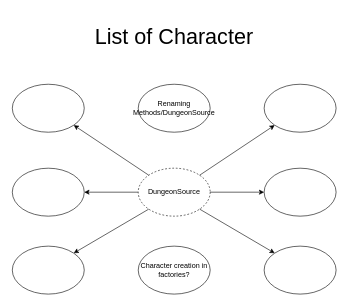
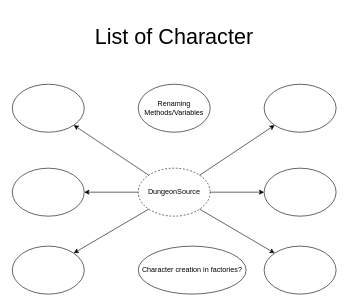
  <mxCell id="0" />
  <mxCell id="1" parent="0" />
  <mxCell id="2" value="DungeonSource" style="ellipse;whiteSpace=wrap;html=1;dashed=1;" parent="1" vertex="1"><mxGeometry x="230" y="280" width="120" height="80" as="geometry" /></mxCell>
- <mxCell id="3" value="Renaming Methods/DungeonSource" style="ellipse;whiteSpace=wrap;html=1;" parent="1" vertex="1"><mxGeometry x="230" y="140" width="120" height="80" as="geometry" /></mxCell>
+ <mxCell id="3" value="Renaming Methods/Variables" style="ellipse;whiteSpace=wrap;html=1;" parent="1" vertex="1"><mxGeometry x="230" y="140" width="120" height="80" as="geometry" /></mxCell>
  <mxCell id="4" value="" style="ellipse;whiteSpace=wrap;html=1;" parent="1" vertex="1"><mxGeometry x="20" y="140" width="120" height="80" as="geometry" /></mxCell>
  <mxCell id="5" value="" style="ellipse;whiteSpace=wrap;html=1;" parent="1" vertex="1"><mxGeometry x="440" y="280" width="120" height="80" as="geometry" /></mxCell>
  <mxCell id="6" value="" style="ellipse;whiteSpace=wrap;html=1;" parent="1" vertex="1"><mxGeometry x="20" y="280" width="120" height="80" as="geometry" /></mxCell>
  <mxCell id="7" value="" style="ellipse;whiteSpace=wrap;html=1;" parent="1" vertex="1"><mxGeometry x="440" y="410" width="120" height="80" as="geometry" /></mxCell>
  <mxCell id="8" value="" style="ellipse;whiteSpace=wrap;html=1;" parent="1" vertex="1"><mxGeometry x="440" y="140" width="120" height="80" as="geometry" /></mxCell>
- <mxCell id="9" value="Character creation in factories?" style="ellipse;whiteSpace=wrap;html=1;" parent="1" vertex="1"><mxGeometry x="230" y="410" width="120" height="80" as="geometry" /></mxCell>
+ <mxCell id="9" value="Character creation in factories?" style="ellipse;whiteSpace=wrap;html=1;" parent="1" vertex="1"><mxGeometry x="230" y="410" width="180" height="80" as="geometry" /></mxCell>
  <mxCell id="10" value="" style="ellipse;whiteSpace=wrap;html=1;" parent="1" vertex="1"><mxGeometry x="20" y="410" width="120" height="80" as="geometry" /></mxCell>
  <mxCell id="11" value="&lt;font style=&quot;font-size: 36px&quot;&gt;List of Character&lt;/font&gt;" style="text;html=1;strokeColor=none;fillColor=none;align=center;verticalAlign=middle;whiteSpace=wrap;rounded=0;" parent="1" vertex="1"><mxGeometry x="124" y="20" width="332" height="80" as="geometry" /></mxCell>
  <mxCell id="12" value="" style="endArrow=classic;html=1;exitX=1;exitY=0;exitDx=0;exitDy=0;entryX=0;entryY=1;entryDx=0;entryDy=0;" parent="1" source="2" target="8" edge="1"><mxGeometry width="50" height="50" relative="1" as="geometry"><mxPoint x="340" y="370" as="sourcePoint" /><mxPoint x="390" y="320" as="targetPoint" /></mxGeometry></mxCell>
  <mxCell id="13" value="" style="endArrow=classic;html=1;exitX=1;exitY=0.5;exitDx=0;exitDy=0;entryX=0;entryY=0.5;entryDx=0;entryDy=0;" parent="1" source="2" target="5" edge="1"><mxGeometry width="50" height="50" relative="1" as="geometry"><mxPoint x="350" y="380" as="sourcePoint" /><mxPoint x="400" y="330" as="targetPoint" /></mxGeometry></mxCell>
  <mxCell id="14" value="" style="endArrow=classic;html=1;exitX=1;exitY=1;exitDx=0;exitDy=0;entryX=0;entryY=0;entryDx=0;entryDy=0;" parent="1" source="2" target="7" edge="1"><mxGeometry width="50" height="50" relative="1" as="geometry"><mxPoint x="360" y="390" as="sourcePoint" /><mxPoint x="410" y="340" as="targetPoint" /></mxGeometry></mxCell>
  <mxCell id="15" value="" style="endArrow=classic;html=1;exitX=0;exitY=1;exitDx=0;exitDy=0;entryX=1;entryY=0;entryDx=0;entryDy=0;" parent="1" source="2" target="10" edge="1"><mxGeometry width="50" height="50" relative="1" as="geometry"><mxPoint x="380" y="410" as="sourcePoint" /><mxPoint x="430" y="360" as="targetPoint" /></mxGeometry></mxCell>
  <mxCell id="16" value="" style="endArrow=classic;html=1;exitX=0;exitY=0.5;exitDx=0;exitDy=0;entryX=1;entryY=0.5;entryDx=0;entryDy=0;" parent="1" source="2" target="6" edge="1"><mxGeometry width="50" height="50" relative="1" as="geometry"><mxPoint x="390" y="420" as="sourcePoint" /><mxPoint x="440" y="370" as="targetPoint" /></mxGeometry></mxCell>
  <mxCell id="17" value="" style="endArrow=classic;html=1;exitX=0;exitY=0;exitDx=0;exitDy=0;entryX=1;entryY=1;entryDx=0;entryDy=0;" parent="1" source="2" target="4" edge="1"><mxGeometry width="50" height="50" relative="1" as="geometry"><mxPoint x="400" y="430" as="sourcePoint" /><mxPoint x="450" y="380" as="targetPoint" /></mxGeometry></mxCell>
